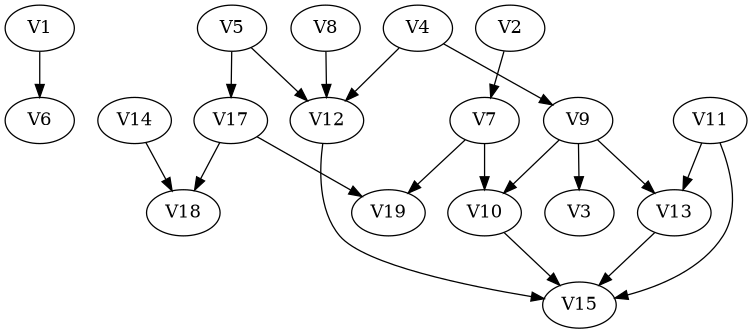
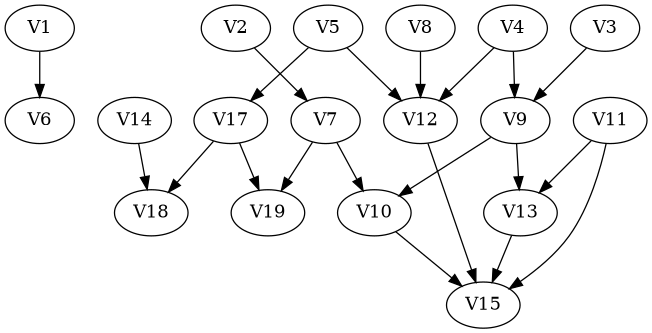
  strict digraph {
    concentrate=True
    V1
    V6
    V2
    V7
    V19
    V10
    V3
    V9
    V13
    V4
    V12
    V15
    V5
    V17
    V18
    V8
    V11
    V14
    V1 -> V6
    V2 -> V7
    V7 -> V19
    V7 -> V10
    V10 -> V15
-   V9 -> V3
+   V3 -> V9
    V9 -> V10
    V9 -> V13
    V13 -> V15
    V4 -> V9
    V4 -> V12
    V12 -> V15
    V5 -> V12
    V5 -> V17
    V17 -> V19
    V17 -> V18
    V8 -> V12
    V11 -> V13
    V11 -> V15
    V14 -> V18
  }
